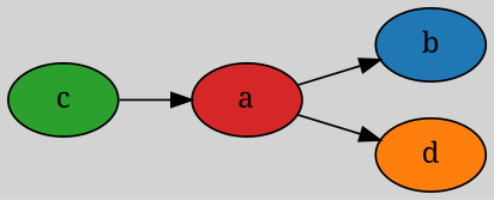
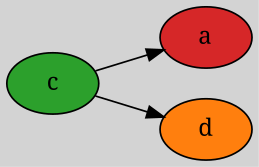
  digraph {
    bgcolor=lightgray
    fontname="Noto Serif"
    rankdir=LR
    node [fontname="Noto Serif" style=filled]
    edge [fontname="Noto Serif"]
    a [fillcolor="#d62728"]
-   b [fillcolor="#1f77b4"]
    d [fillcolor="#ff7f0e"]
    c [fillcolor="#2ca02c"]
-   a -> b
-   a -> d
+   c -> d
    c -> a
  }
